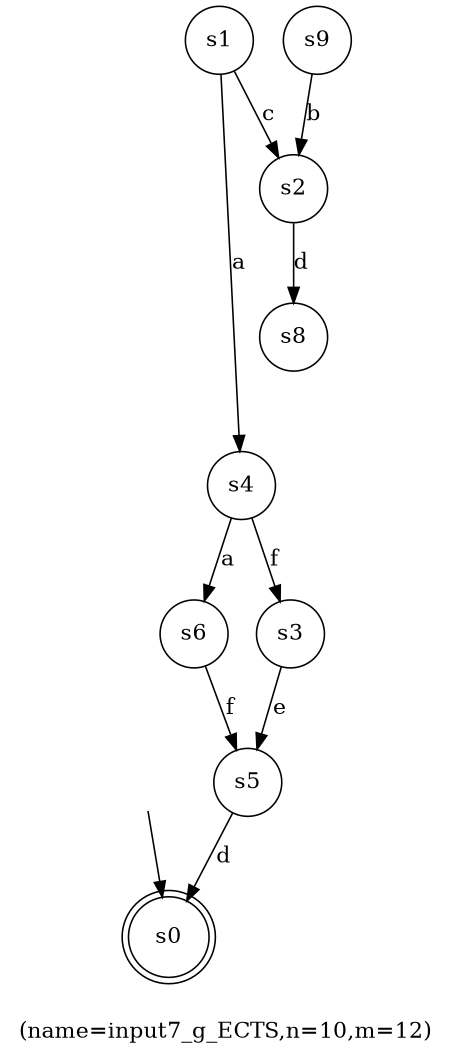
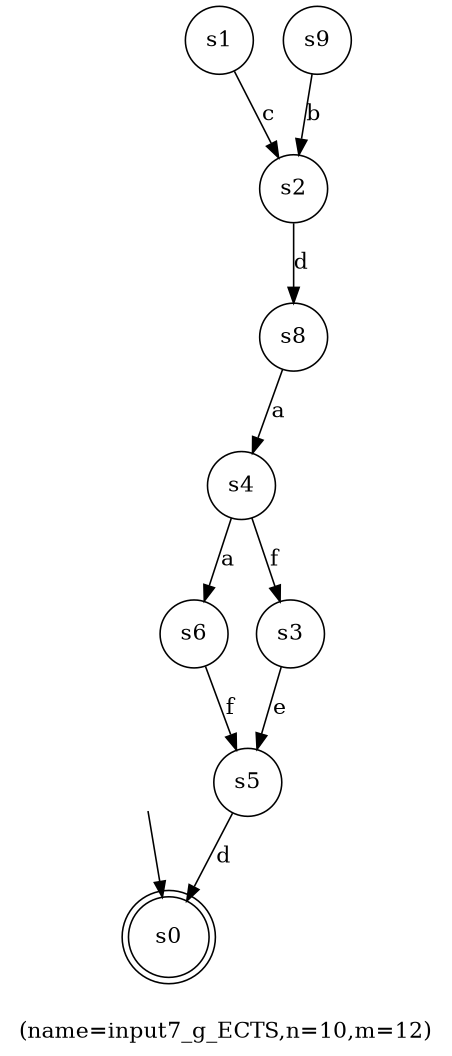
  digraph {
    label="(name=input7_g_ECTS,n=10,m=12)"
    node [shape=circle]
    _nil [style=invis shape=""]
    s0 [shape=doublecircle]
    s9
    s2
    s1
    s8
    s4
    s5
    s6
    s3
    _nil -> s0
    s9 -> s2 [label=b]
    s2 -> s8 [label=d]
    s1 -> s2 [label=c]
-   s1 -> s4 [label=a]
+   s8 -> s4 [label=a]
    s4 -> s6 [label=a]
    s4 -> s3 [label=f]
    s5 -> s0 [label=d]
    s6 -> s5 [label=f]
    s3 -> s5 [label=e]
  }
